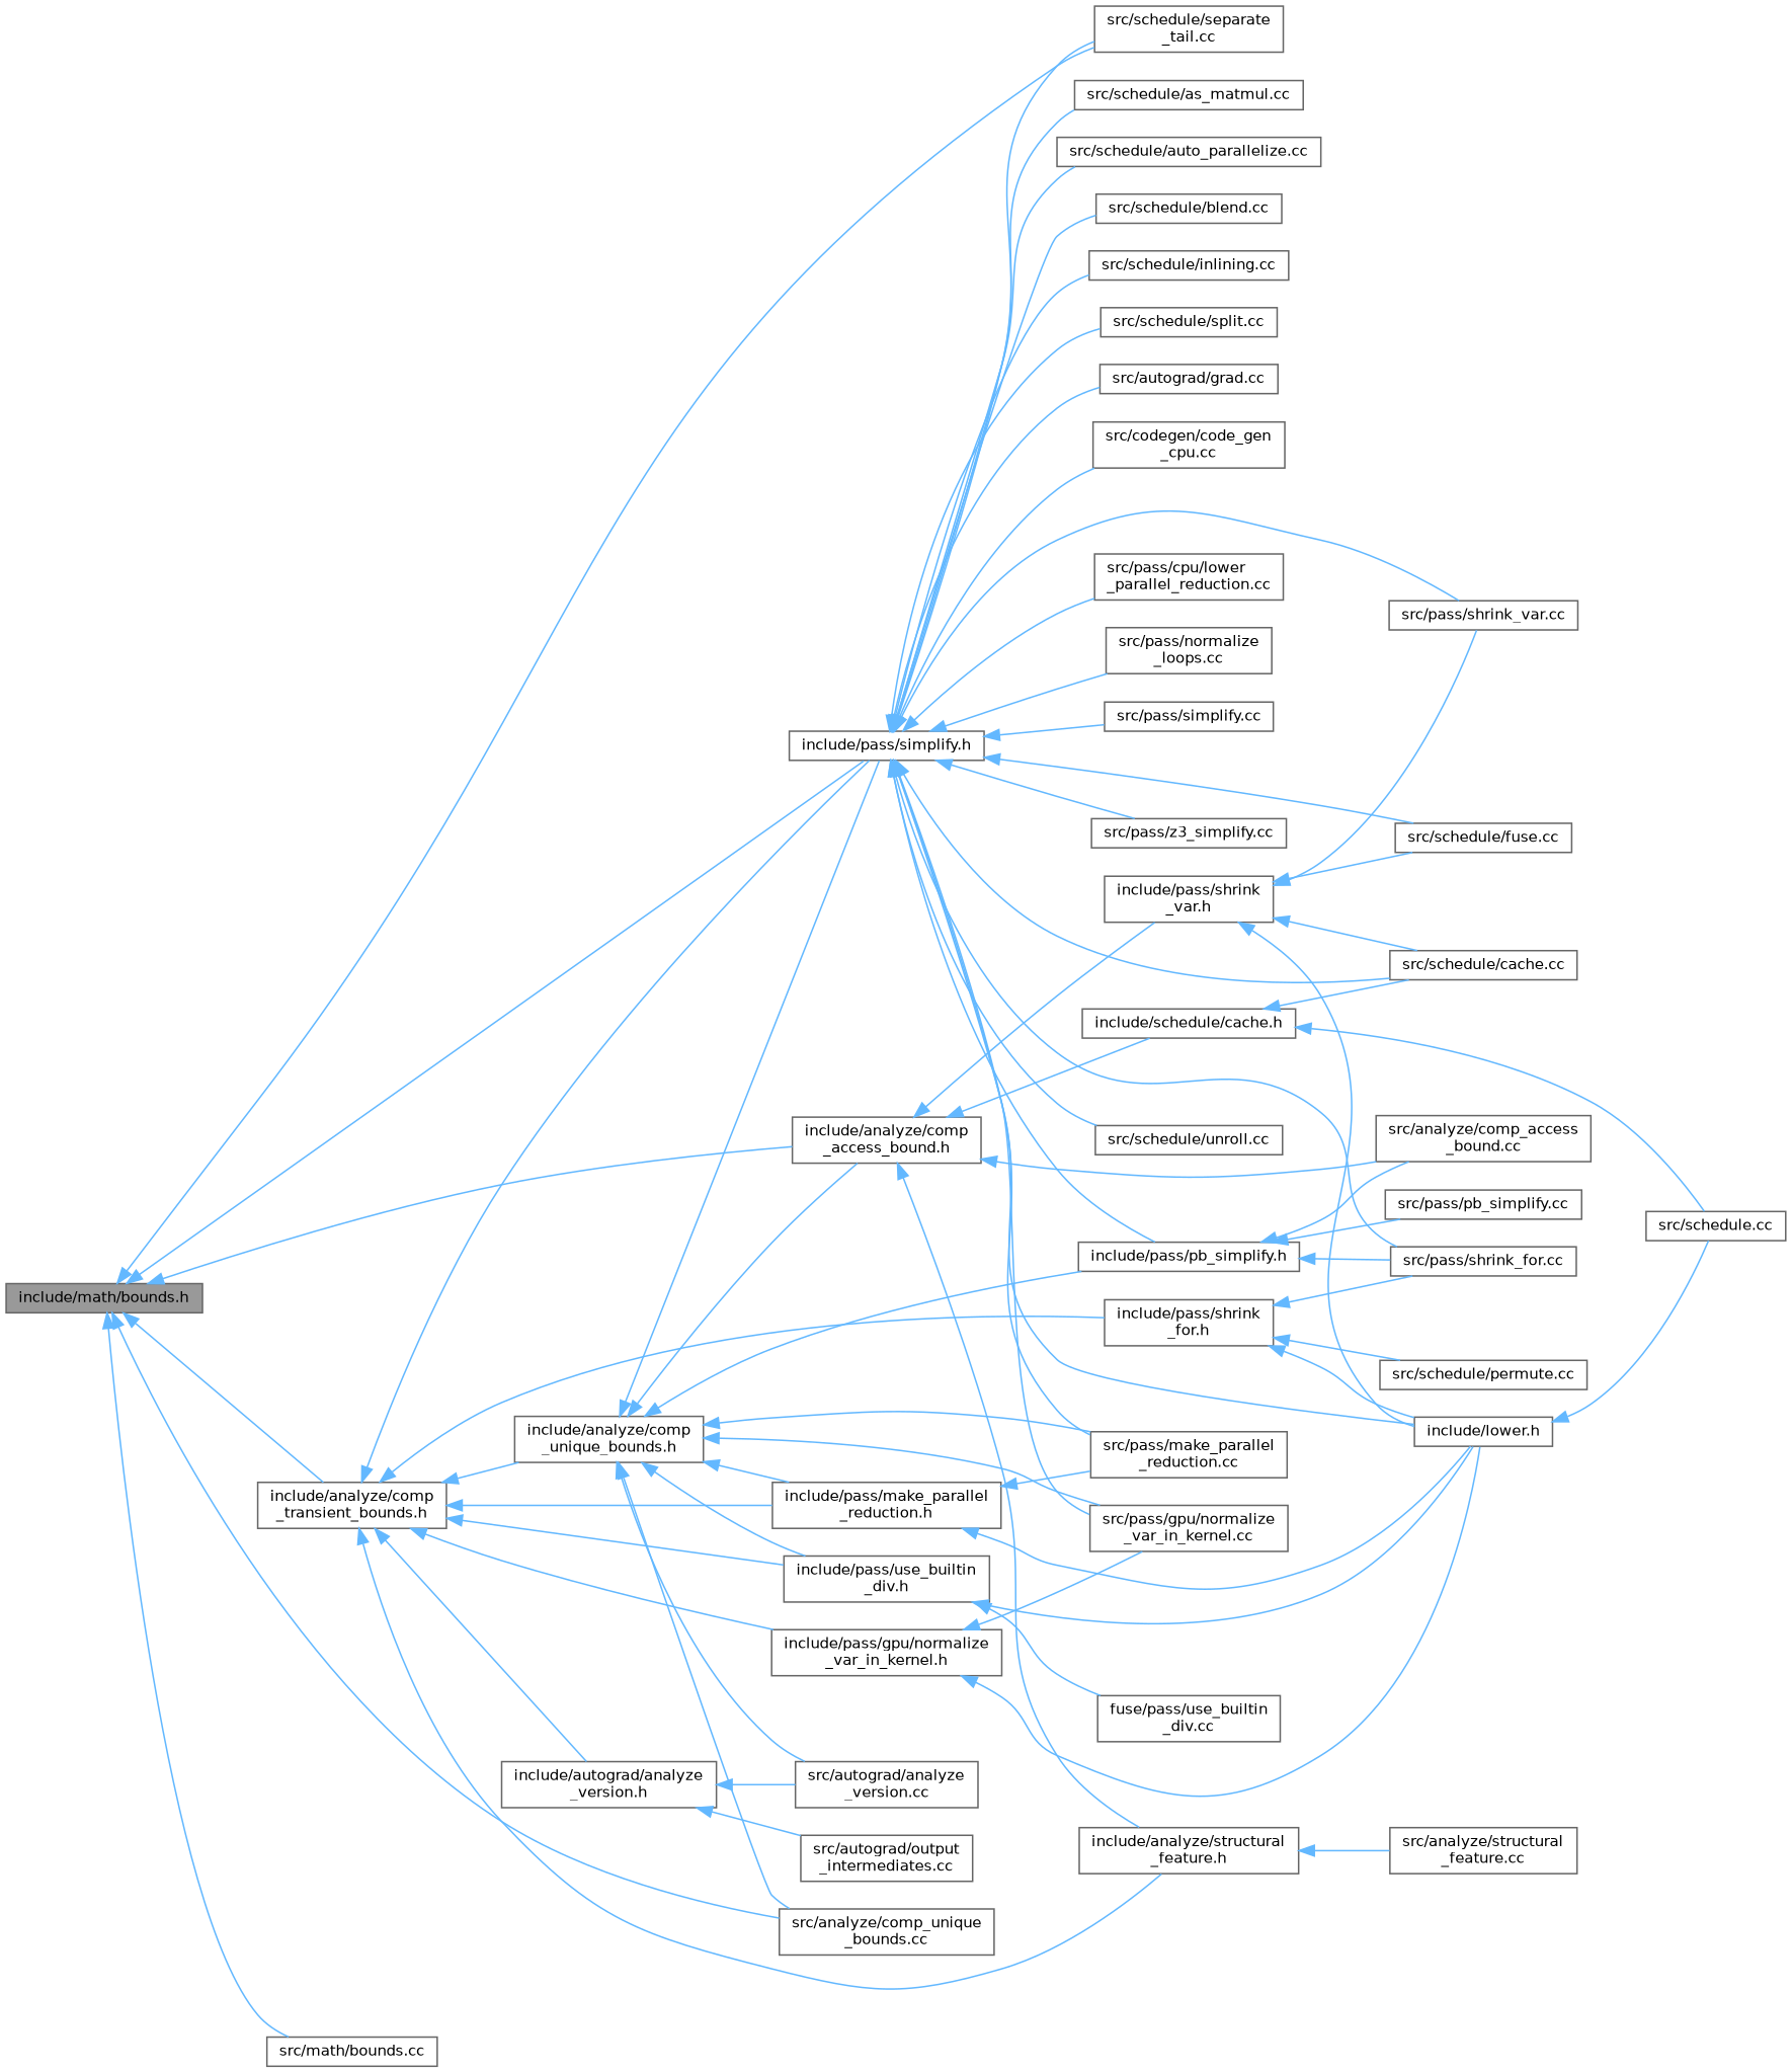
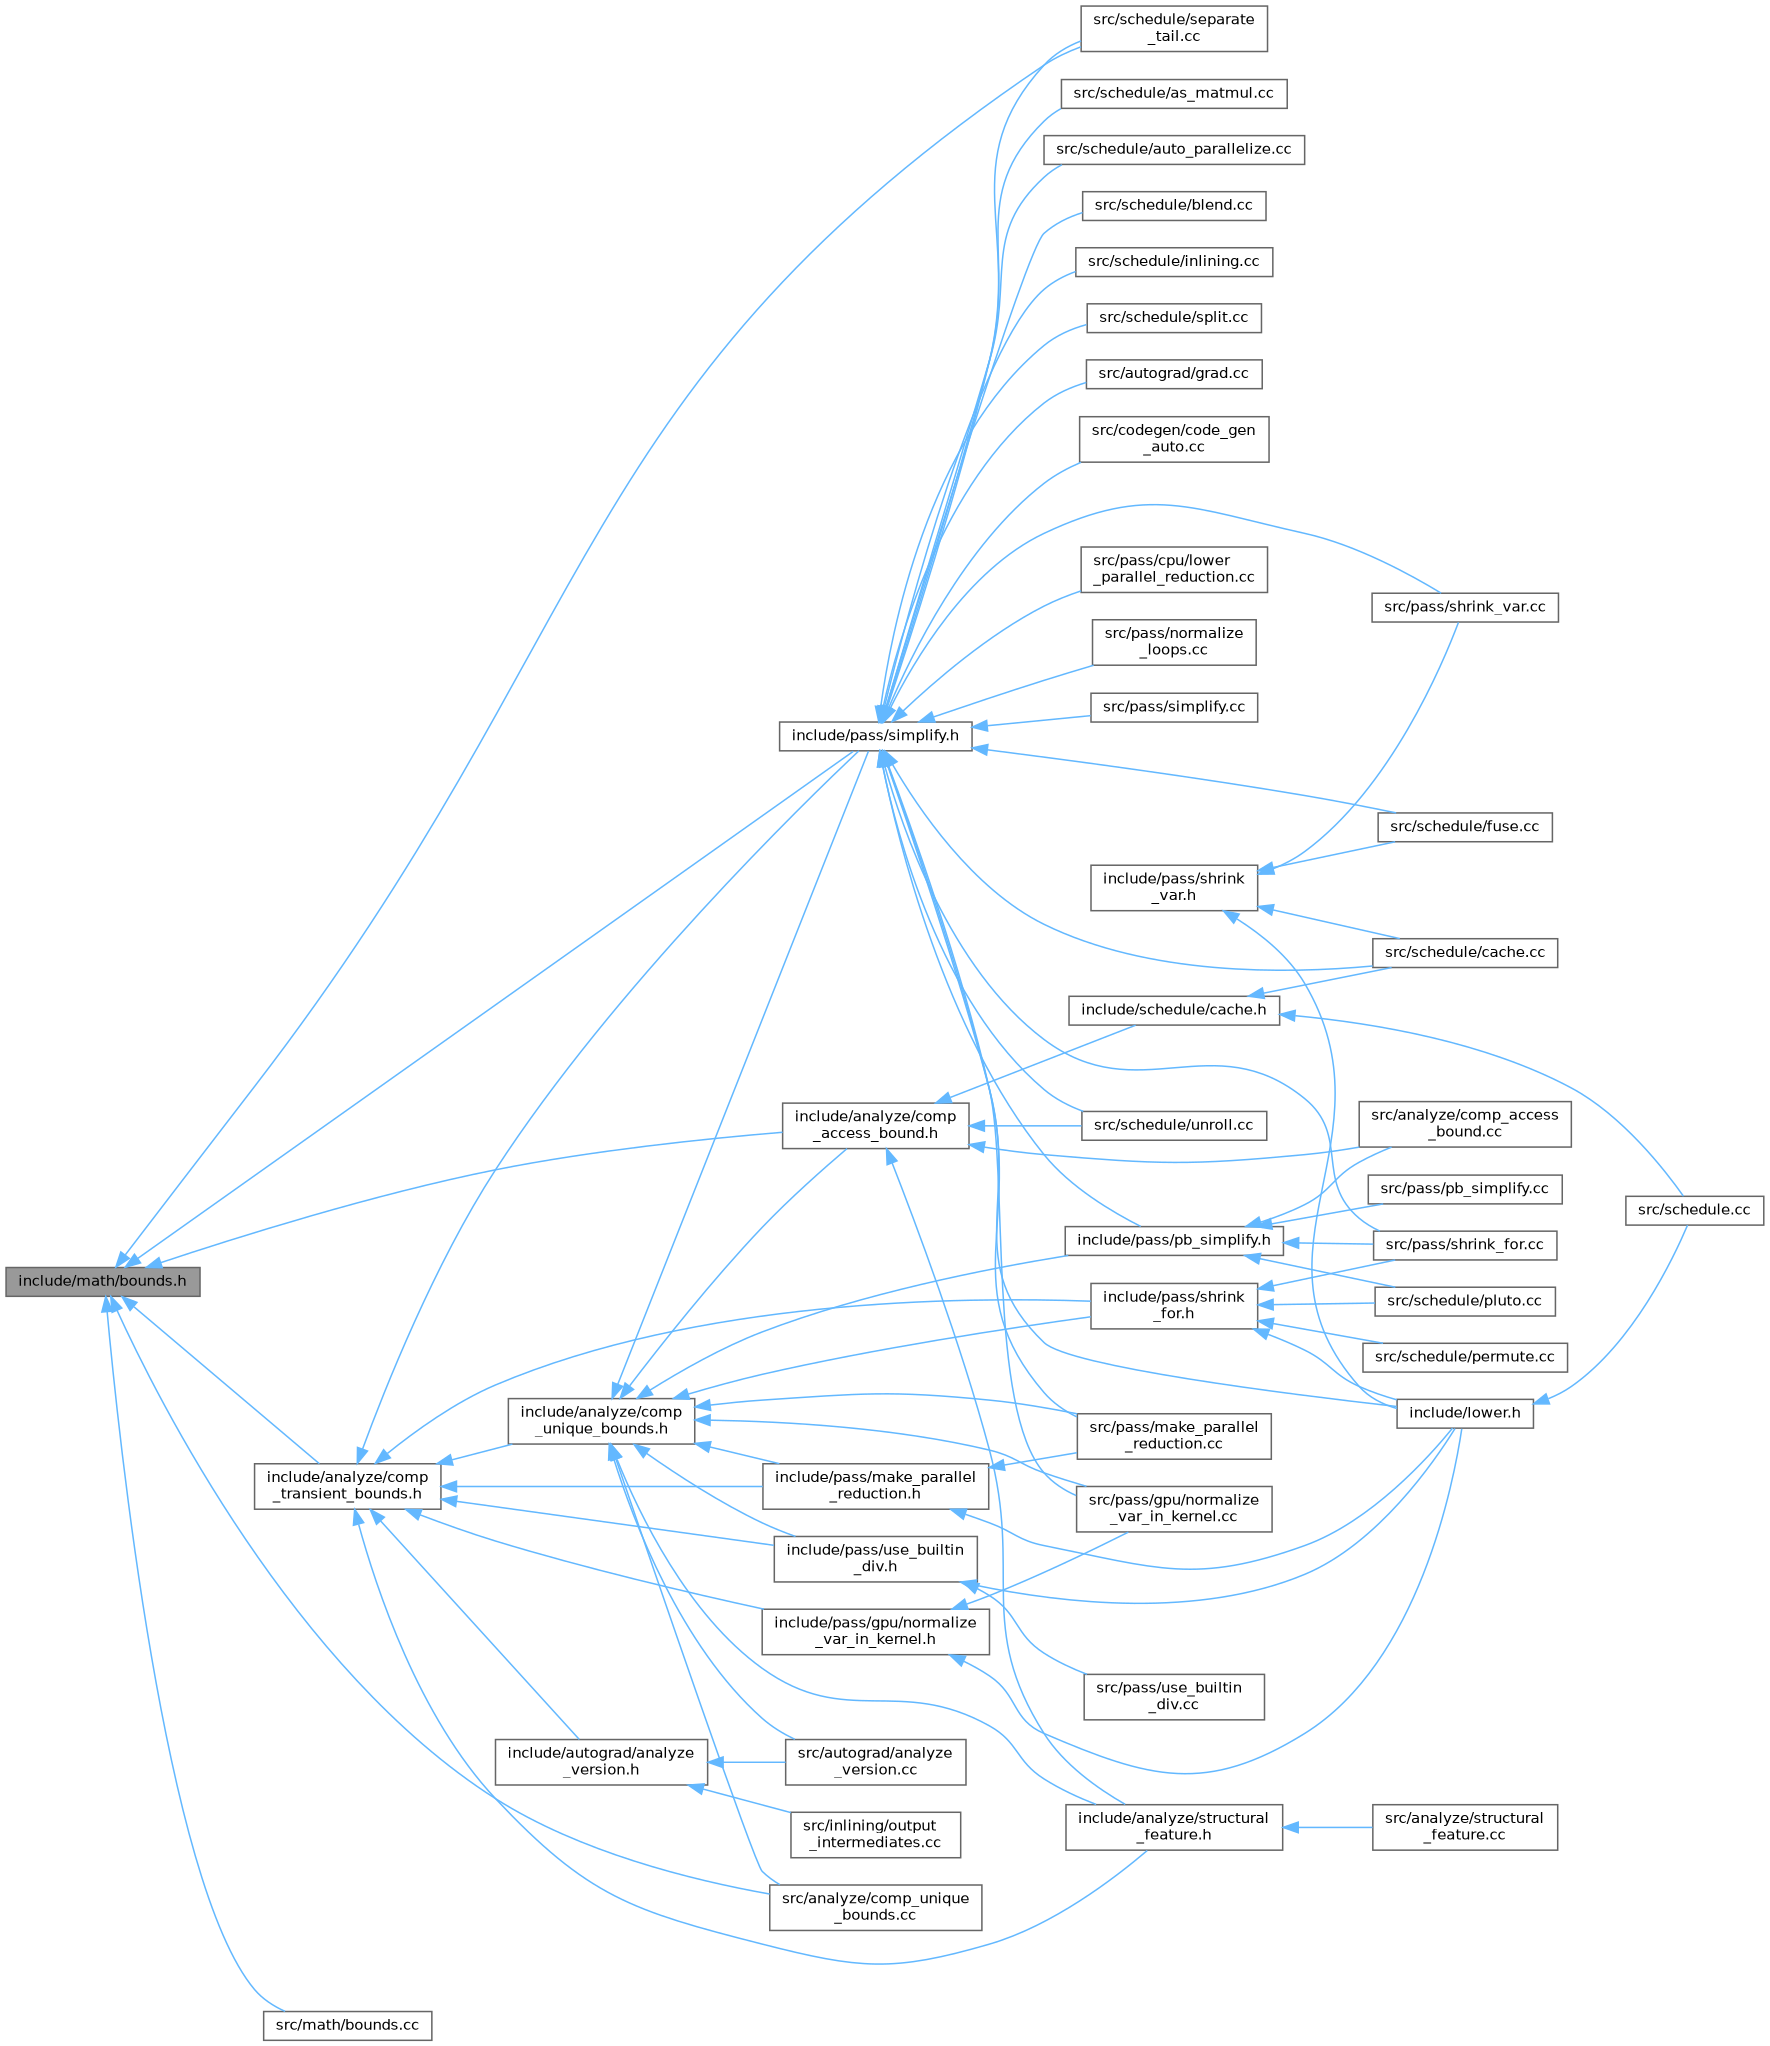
  digraph {
    rankdir=LR
    node [color=grey40 fillcolor=white fontname=Helvetica fontsize=10 shape=box style=filled]
    edge [color=steelblue1 dir=back fontname=Helvetica fontsize=10 labelfontname=Helvetica labelfontsize=10 style=solid]
    n1 [color=gray40 fillcolor=grey60 fontcolor=black height=0.2 label="include/math/bounds.h" width=0.4]
    n2 [height=0.2 label="include/analyze/comp\l_access_bound.h" width=0.4]
    n3 [height=0.2 label="include/analyze/comp\l_transient_bounds.h" width=0.4]
    n4 [height=0.2 label="include/pass/simplify.h" width=0.4]
    n5 [height=0.2 label="src/schedule/separate\l_tail.cc" width=0.4]
    n6 [height=0.2 label="src/analyze/comp_unique\l_bounds.cc" width=0.4]
    n7 [height=0.2 label="src/math/bounds.cc" width=0.4]
    n8 [height=0.2 label="include/analyze/structural\l_feature.h" width=0.4]
    n9 [height=0.2 label="include/pass/shrink\l_var.h" width=0.4]
    n10 [height=0.2 label="include/schedule/cache.h" width=0.4]
    n11 [height=0.2 label="src/analyze/comp_access\l_bound.cc" width=0.4]
    n12 [height=0.2 label="include/analyze/comp\l_unique_bounds.h" width=0.4]
    n13 [height=0.2 label="include/pass/make_parallel\l_reduction.h" width=0.4]
    n14 [height=0.2 label="include/pass/shrink\l_for.h" width=0.4]
    n15 [height=0.2 label="include/pass/use_builtin\l_div.h" width=0.4]
    n16 [height=0.2 label="include/autograd/analyze\l_version.h" width=0.4]
    n17 [height=0.2 label="include/pass/gpu/normalize\l_var_in_kernel.h" width=0.4]
    n18 [height=0.2 label="src/pass/make_parallel\l_reduction.cc" width=0.4]
    n19 [height=0.2 label="include/pass/pb_simplify.h" width=0.4]
    n20 [height=0.2 label="src/pass/gpu/normalize\l_var_in_kernel.cc" width=0.4]
    n21 [height=0.2 label="src/autograd/analyze\l_version.cc" width=0.4]
    n22 [height=0.2 label="include/lower.h" width=0.4]
    n23 [height=0.2 label="src/pass/shrink_var.cc" width=0.4]
    n24 [height=0.2 label="src/schedule/cache.cc" width=0.4]
    n25 [height=0.2 label="src/schedule/fuse.cc" width=0.4]
    n26 [height=0.2 label="src/pass/shrink_for.cc" width=0.4]
    n27 [height=0.2 label="src/autograd/grad.cc" width=0.4]
-   n28 [height=0.2 label="src/codegen/code_gen\l_cpu.cc" width=0.4]
+   n28 [height=0.2 label="src/codegen/code_gen\l_auto.cc" width=0.4]
    n29 [height=0.2 label="src/pass/cpu/lower\l_parallel_reduction.cc" width=0.4]
    n30 [height=0.2 label="src/pass/normalize\l_loops.cc" width=0.4]
    n31 [height=0.2 label="src/pass/simplify.cc" width=0.4]
-   n32 [height=0.2 label="src/pass/z3_simplify.cc" width=0.4]
    n33 [height=0.2 label="src/schedule/as_matmul.cc" width=0.4]
    n34 [height=0.2 label="src/schedule/auto_parallelize.cc" width=0.4]
    n35 [height=0.2 label="src/schedule/blend.cc" width=0.4]
    n36 [height=0.2 label="src/schedule/inlining.cc" width=0.4]
    n37 [height=0.2 label="src/schedule/split.cc" width=0.4]
    n38 [height=0.2 label="src/schedule/unroll.cc" width=0.4]
    n39 [height=0.2 label="src/analyze/structural\l_feature.cc" width=0.4]
    n40 [height=0.2 label="src/schedule.cc" width=0.4]
+   n41 [height=0.2 label="src/schedule/pluto.cc" width=0.4]
    n42 [height=0.2 label="src/schedule/permute.cc" width=0.4]
-   n43 [height=0.2 label="fuse/pass/use_builtin\l_div.cc" width=0.4]
-   n44 [height=0.2 label="src/autograd/output\l_intermediates.cc" width=0.4]
+   n43 [height=0.2 label="src/pass/use_builtin\l_div.cc" width=0.4]
+   n44 [height=0.2 label="src/inlining/output\l_intermediates.cc" width=0.4]
    n45 [height=0.2 label="src/pass/pb_simplify.cc" width=0.4]
    n1 -> n2
    n1 -> n3
    n1 -> n4
    n1 -> n5
    n1 -> n6
    n1 -> n7
    n2 -> n8
-   n2 -> n9
+   n2 -> n38
    n2 -> n10
    n2 -> n11
    n3 -> n4
    n3 -> n8
    n3 -> n12
    n3 -> n13
    n3 -> n14
    n3 -> n15
    n3 -> n16
    n3 -> n17
    n4 -> n5
    n4 -> n18
    n4 -> n19
    n4 -> n20
    n4 -> n22
    n4 -> n23
    n4 -> n24
    n4 -> n25
    n4 -> n26
    n4 -> n27
    n4 -> n28
    n4 -> n29
    n4 -> n30
    n4 -> n31
-   n4 -> n32
    n4 -> n33
    n4 -> n34
    n4 -> n35
    n4 -> n36
    n4 -> n37
    n4 -> n38
    n8 -> n39
    n9 -> n22
    n9 -> n23
    n9 -> n24
    n9 -> n25
    n10 -> n24
    n10 -> n40
    n12 -> n2
    n12 -> n4
    n12 -> n6
+   n12 -> n8
    n12 -> n13
+   n12 -> n14
    n12 -> n15
    n12 -> n18
    n12 -> n19
    n12 -> n20
    n12 -> n21
    n13 -> n18
    n13 -> n22
    n14 -> n22
    n14 -> n26
+   n14 -> n41
    n14 -> n42
    n15 -> n22
    n15 -> n43
    n16 -> n21
    n16 -> n44
    n17 -> n20
    n17 -> n22
    n19 -> n11
    n19 -> n26
+   n19 -> n41
    n19 -> n45
    n22 -> n40
  }
